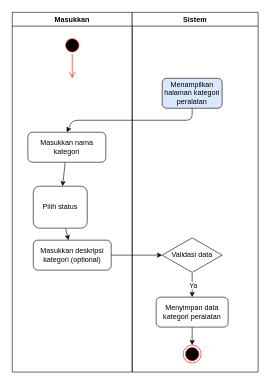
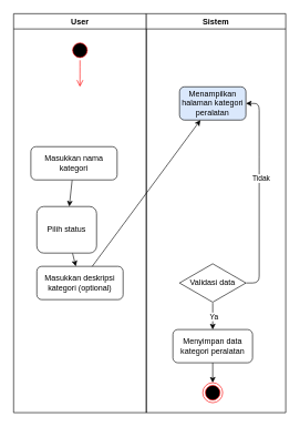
  <mxCell id="0" />
  <mxCell id="1" parent="0" />
- <mxCell id="2" value="Masukkan" style="swimlane;whiteSpace=wrap;html=1;" parent="1" vertex="1"><mxGeometry x="20" y="20" width="200" height="600" as="geometry" /></mxCell>
+ <mxCell id="2" value="User" style="swimlane;whiteSpace=wrap;html=1;" parent="1" vertex="1"><mxGeometry x="20" y="20" width="200" height="600" as="geometry" /></mxCell>
  <mxCell id="3" value="" style="ellipse;html=1;shape=startState;fillColor=#000000;strokeColor=#ff0000;" parent="2" vertex="1"><mxGeometry x="85" y="40" width="30" height="30" as="geometry" /></mxCell>
  <mxCell id="4" value="" style="edgeStyle=orthogonalEdgeStyle;html=1;verticalAlign=bottom;endArrow=open;endSize=8;strokeColor=#ff0000;" parent="2" source="3" edge="1"><mxGeometry relative="1" as="geometry"><mxPoint x="100" y="110" as="targetPoint" /></mxGeometry></mxCell>
  <mxCell id="5" value="" style="edgeStyle=none;html=1;" parent="2" source="6" target="8" edge="1"><mxGeometry relative="1" as="geometry" /></mxCell>
  <mxCell id="6" value="Masukkan nama kategori" style="rounded=1;whiteSpace=wrap;html=1;" parent="2" vertex="1"><mxGeometry x="26" y="200" width="130" height="50" as="geometry" /></mxCell>
  <mxCell id="7" value="" style="edgeStyle=none;html=1;" parent="2" source="8" target="9" edge="1"><mxGeometry relative="1" as="geometry" /></mxCell>
  <mxCell id="8" value="Pilih status" style="rounded=1;whiteSpace=wrap;html=1;" parent="2" vertex="1"><mxGeometry x="35" y="290" width="90" height="70" as="geometry" /></mxCell>
  <mxCell id="9" value="Masukkan deskripsi kategori (optional)" style="rounded=1;whiteSpace=wrap;html=1;" parent="2" vertex="1"><mxGeometry x="35" y="380" width="130" height="50" as="geometry" /></mxCell>
  <mxCell id="10" value="Sistem" style="swimlane;whiteSpace=wrap;html=1;" parent="1" vertex="1"><mxGeometry x="220" y="20" width="210" height="600" as="geometry" /></mxCell>
  <mxCell id="11" value="Menampilkan halaman kategori peralatan" style="rounded=1;whiteSpace=wrap;html=1;fillColor=#dae8fc;" parent="10" vertex="1"><mxGeometry x="50" y="110" width="100" height="50" as="geometry" /></mxCell>
  <mxCell id="12" value="" style="edgeStyle=none;html=1;" parent="10" source="16" target="18" edge="1"><mxGeometry relative="1" as="geometry" /></mxCell>
  <mxCell id="13" value="Ya" style="edgeLabel;html=1;align=center;verticalAlign=middle;resizable=0;points=[];" parent="12" vertex="1" connectable="0"><mxGeometry x="0.017" y="1" relative="1" as="geometry"><mxPoint as="offset" /></mxGeometry></mxCell>
+ <mxCell id="14" style="edgeStyle=none;html=1;entryX=1;entryY=0.5;entryDx=0;entryDy=0;exitX=1.004;exitY=0.5;exitDx=0;exitDy=0;exitPerimeter=0;" parent="10" source="16" target="11" edge="1"><mxGeometry relative="1" as="geometry"><Array as="points"><mxPoint x="170" y="405" /><mxPoint x="170" y="225" /><mxPoint x="170" y="135" /></Array></mxGeometry></mxCell>
+ <mxCell id="15" value="Tidak" style="edgeLabel;html=1;align=center;verticalAlign=middle;resizable=0;points=[];" parent="14" vertex="1" connectable="0"><mxGeometry x="0.281" y="-2" relative="1" as="geometry"><mxPoint y="21" as="offset" /></mxGeometry></mxCell>
  <mxCell id="16" value="Validasi data" style="html=1;whiteSpace=wrap;aspect=fixed;shape=isoRectangle;" parent="10" vertex="1"><mxGeometry x="50" y="375" width="100" height="60" as="geometry" /></mxCell>
  <mxCell id="17" value="" style="edgeStyle=none;html=1;" parent="10" source="18" target="19" edge="1"><mxGeometry relative="1" as="geometry" /></mxCell>
  <mxCell id="18" value="Menyimpan data kategori peralatan" style="rounded=1;whiteSpace=wrap;html=1;" parent="10" vertex="1"><mxGeometry x="40" y="475" width="120" height="50" as="geometry" /></mxCell>
  <mxCell id="19" value="" style="ellipse;html=1;shape=endState;fillColor=#000000;strokeColor=#ff0000;" parent="10" vertex="1"><mxGeometry x="85" y="555" width="30" height="30" as="geometry" /></mxCell>
- <mxCell id="20" style="edgeStyle=none;html=1;entryX=0.5;entryY=0;entryDx=0;entryDy=0;exitX=0.5;exitY=1;exitDx=0;exitDy=0;" parent="1" source="11" target="6" edge="1"><mxGeometry relative="1" as="geometry"><Array as="points"><mxPoint x="320" y="200" /><mxPoint x="120" y="200" /></Array></mxGeometry></mxCell>
- <mxCell id="21" value="" style="edgeStyle=none;html=1;" parent="1" source="9" target="16" edge="1"><mxGeometry relative="1" as="geometry" /></mxCell>
+ <mxCell id="21" value="" style="edgeStyle=none;html=1;" parent="1" source="9" target="11" edge="1"><mxGeometry relative="1" as="geometry" /></mxCell>
